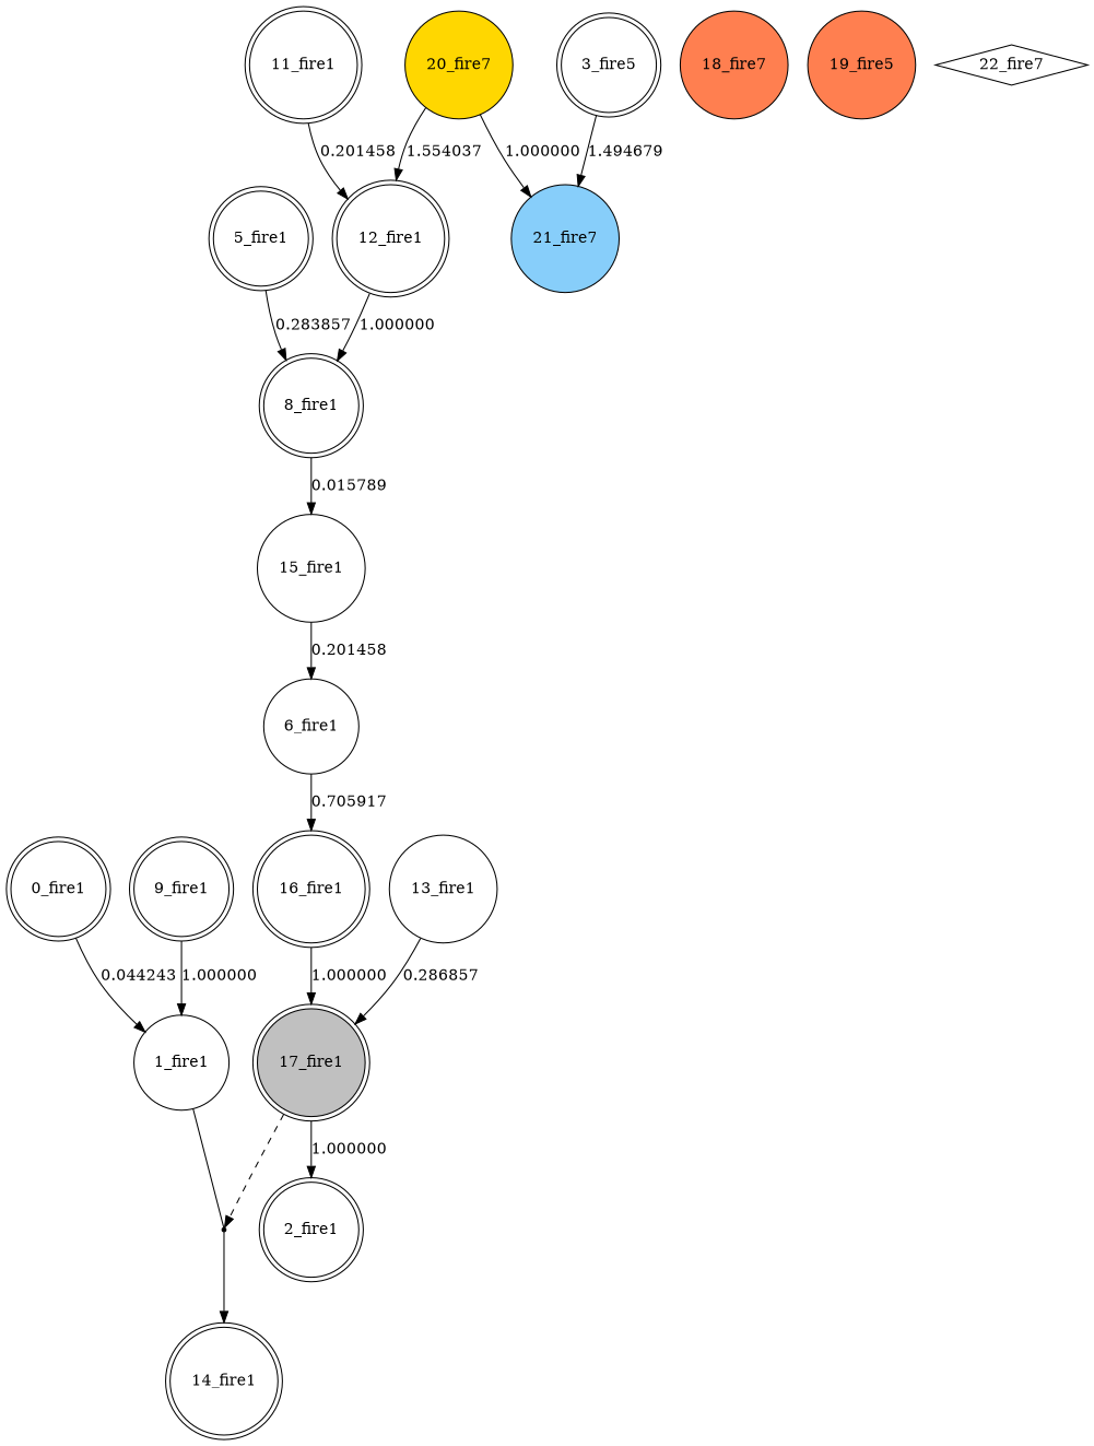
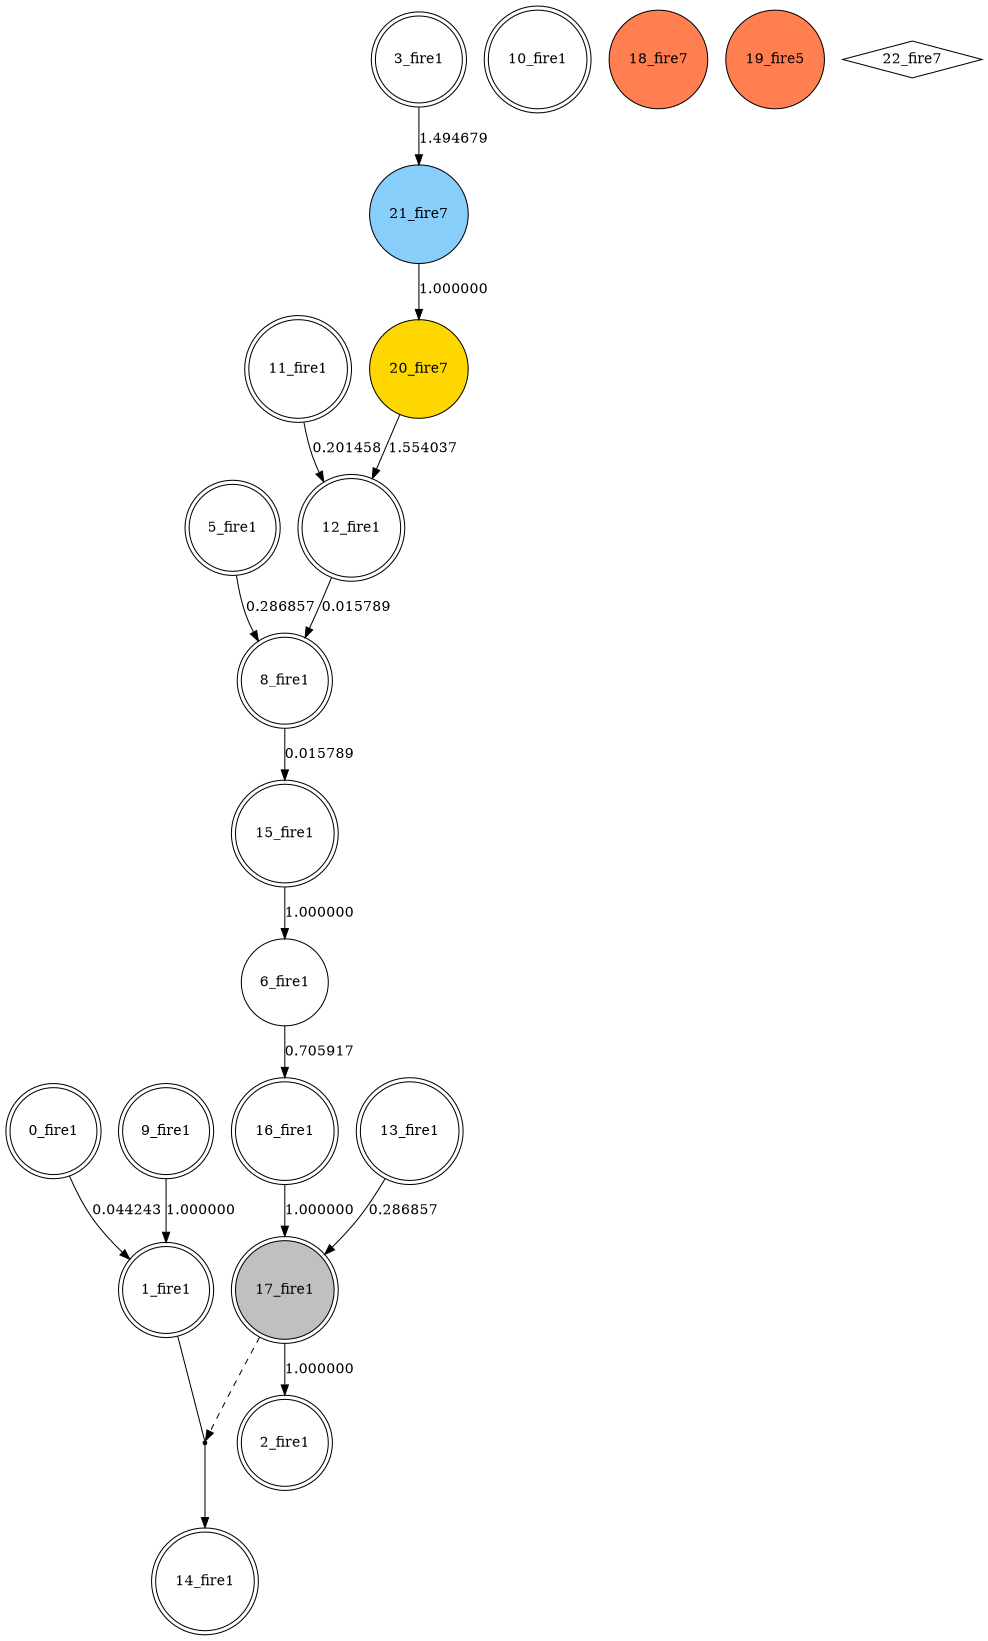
  digraph {
    node [shape=doublecircle]
    n1 [label="0_fire1"]
-   n2 [label="1_fire1" shape=circle]
+   n2 [label="1_fire1"]
    23 [shape=point]
    n4 [label="16_fire1"]
    n5 [fillcolor=gray label="17_fire1" style=filled]
    n6 [label="14_fire1"]
    n7 [label="2_fire1"]
-   n8 [label="3_fire5"]
+   n8 [label="3_fire1"]
    n9 [fillcolor=lightskyblue label="21_fire7" shape=circle style=filled]
    n10 [label="5_fire1"]
    n11 [label="8_fire1"]
-   n12 [label="15_fire1" shape=circle]
+   n12 [label="15_fire1"]
    n13 [label="6_fire1" shape=circle]
    n14 [label="9_fire1"]
+   n15 [label="10_fire1"]
    n16 [label="11_fire1"]
    n17 [label="12_fire1"]
-   n18 [label="13_fire1" shape=circle]
+   n18 [label="13_fire1"]
    n19 [fillcolor=coral label="18_fire7" shape=circle style=filled]
    n20 [fillcolor=coral label="19_fire5" shape=circle style=filled]
    n21 [fillcolor=gold label="20_fire7" shape=circle style=filled]
    n22 [label="22_fire7" shape=diamond]
    n1 -> n2 [label=0.044243]
    n2 -> 23 [dir=none]
    23 -> n6
    n4 -> n5 [label=1.000000]
    n5 -> 23 [style=dashed]
    n5 -> n7 [label=1.000000]
    n8 -> n9 [label=1.494679]
-   n10 -> n11 [label=0.283857]
+   n10 -> n11 [label=0.286857]
    n11 -> n12 [label=0.015789]
-   n12 -> n13 [label=0.201458]
+   n12 -> n13 [label=1.000000]
    n13 -> n4 [label=0.705917]
    n14 -> n2 [label=1.000000]
    n16 -> n17 [label=0.201458]
-   n17 -> n11 [label=1.000000]
+   n17 -> n11 [label=0.015789]
    n18 -> n5 [label=0.286857]
-   n21 -> n9 [label=1.000000]
+   n9 -> n21 [label=1.000000]
    n21 -> n17 [label=1.554037]
  }
